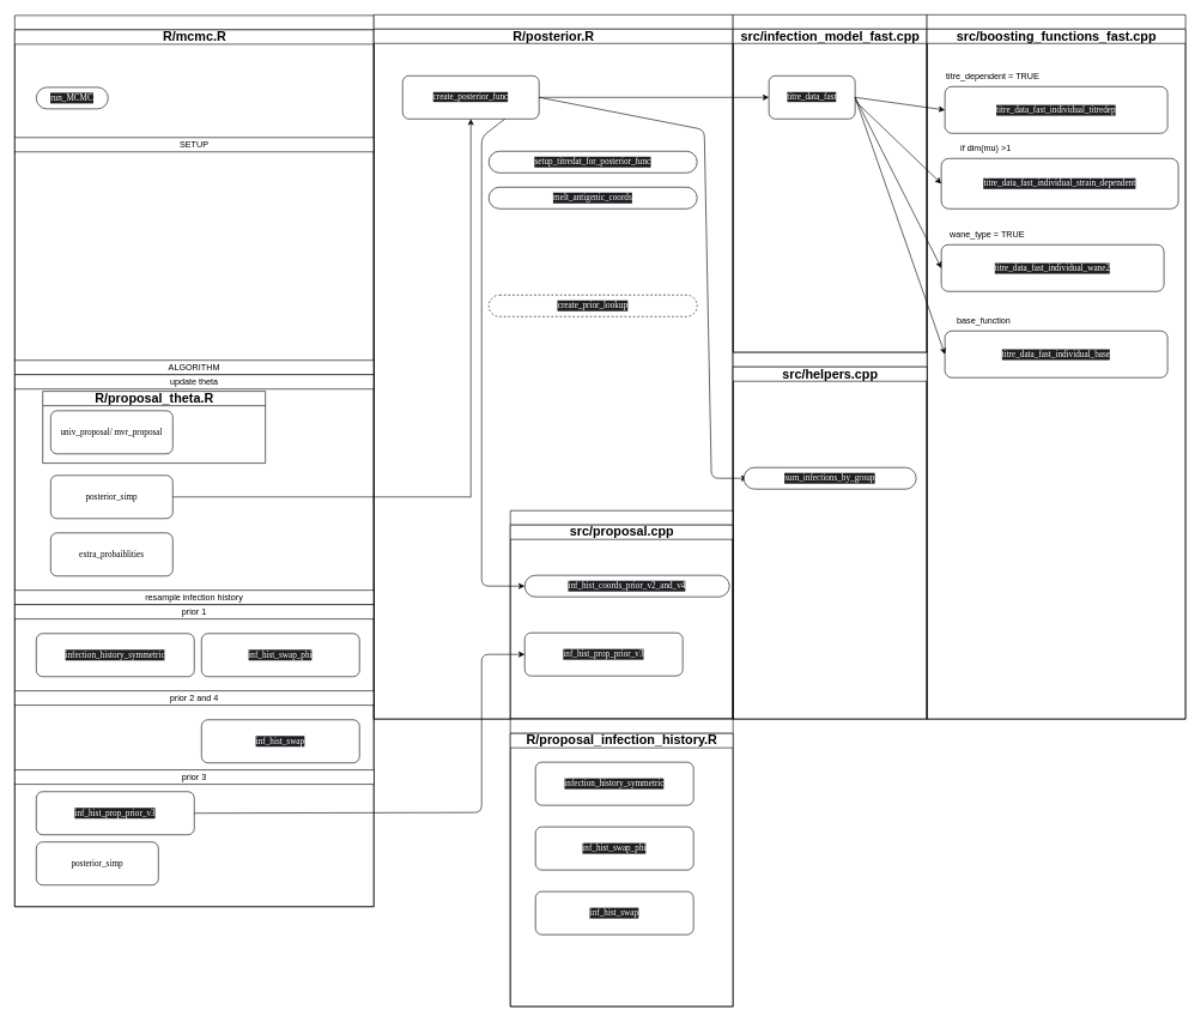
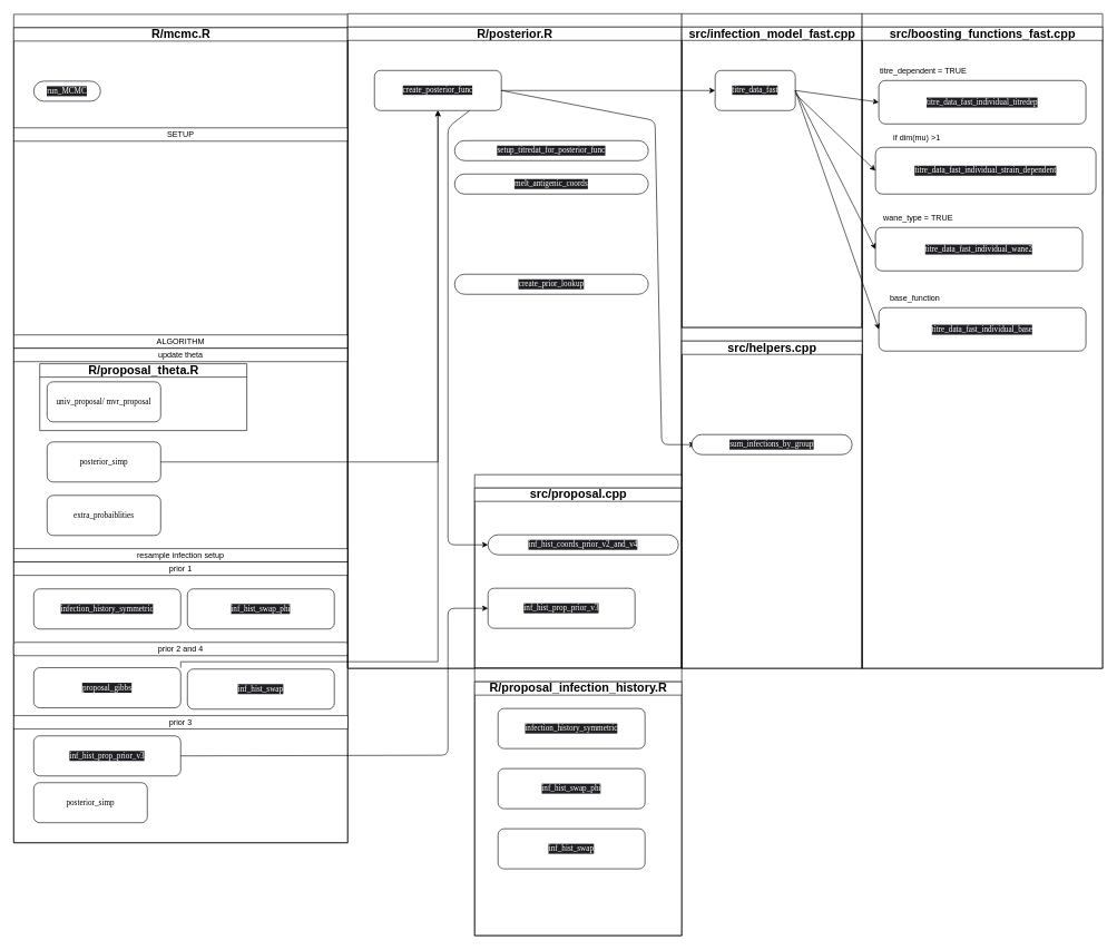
  <mxCell id="0" />
  <mxCell id="1" parent="0" />
  <mxCell id="2" value="" style="swimlane;html=1;childLayout=stackLayout;startSize=20;rounded=0;shadow=0;comic=0;labelBackgroundColor=none;strokeWidth=1;fontFamily=Verdana;fontSize=12;align=center;" parent="1" vertex="1"><mxGeometry x="20" y="21" width="500" height="1240" as="geometry" /></mxCell>
  <mxCell id="3" value="&lt;font style=&quot;font-size: 18px&quot;&gt;R/mcmc.R&lt;/font&gt;" style="swimlane;html=1;startSize=20;" parent="2" vertex="1"><mxGeometry y="20" width="500" height="1220" as="geometry"><mxRectangle y="20" width="30" height="1220" as="alternateBounds" /></mxGeometry></mxCell>
  <mxCell id="4" value="&lt;p class=&quot;p1&quot; style=&quot;margin: 0px ; font-stretch: normal ; line-height: normal ; font-family: &amp;#34;menlo&amp;#34; ; color: rgb(255 , 255 , 255) ; background-color: rgb(31 , 31 , 36)&quot;&gt;run_MCMC&lt;/p&gt;" style="rounded=1;whiteSpace=wrap;html=1;shadow=0;comic=0;labelBackgroundColor=none;strokeWidth=1;fontFamily=Verdana;fontSize=12;align=center;arcSize=50;" parent="3" vertex="1"><mxGeometry x="30" y="80" width="100" height="30" as="geometry" /></mxCell>
  <mxCell id="5" value="&lt;p class=&quot;p1&quot; style=&quot;margin: 0px ; font-stretch: normal ; line-height: normal ; font-family: &amp;#34;menlo&amp;#34; ; color: rgb(255 , 255 , 255) ; background-color: rgb(31 , 31 , 36)&quot;&gt;infection_history_symmetric&lt;/p&gt;" style="rounded=1;whiteSpace=wrap;html=1;" vertex="1" parent="3"><mxGeometry x="30" y="840" width="220" height="60" as="geometry" /></mxCell>
  <mxCell id="6" value="&lt;p class=&quot;p1&quot; style=&quot;margin: 0px ; font-stretch: normal ; line-height: normal ; font-family: &amp;#34;menlo&amp;#34;&quot;&gt;&lt;span style=&quot;background-color: rgb(255 , 255 , 255)&quot;&gt;univ_proposal/ mvr_proposal&lt;/span&gt;&lt;/p&gt;" style="rounded=1;whiteSpace=wrap;html=1;" vertex="1" parent="3"><mxGeometry x="50" y="530" width="170" height="60" as="geometry" /></mxCell>
  <mxCell id="7" value="&lt;p class=&quot;p1&quot; style=&quot;margin: 0px ; font-stretch: normal ; line-height: normal ; font-family: &amp;#34;menlo&amp;#34;&quot;&gt;&lt;span style=&quot;background-color: rgb(255 , 255 , 255)&quot;&gt;posterior_simp&lt;/span&gt;&lt;/p&gt;" style="rounded=1;whiteSpace=wrap;html=1;" vertex="1" parent="3"><mxGeometry x="50" y="620" width="170" height="60" as="geometry" /></mxCell>
  <mxCell id="8" value="&lt;p class=&quot;p1&quot; style=&quot;margin: 0px ; font-stretch: normal ; line-height: normal ; font-family: &amp;#34;menlo&amp;#34;&quot;&gt;&lt;span style=&quot;background-color: rgb(255 , 255 , 255)&quot;&gt;extra_probaiblities&lt;/span&gt;&lt;/p&gt;" style="rounded=1;whiteSpace=wrap;html=1;" vertex="1" parent="3"><mxGeometry x="50" y="700" width="170" height="60" as="geometry" /></mxCell>
+ <mxCell id="9" value="&lt;p class=&quot;p1&quot; style=&quot;margin: 0px ; font-stretch: normal ; line-height: normal ; font-family: &amp;#34;menlo&amp;#34; ; color: rgb(255 , 255 , 255) ; background-color: rgb(31 , 31 , 36)&quot;&gt;proposal_gibbs&lt;/p&gt;" style="rounded=1;whiteSpace=wrap;html=1;" vertex="1" parent="3"><mxGeometry x="30" y="958" width="220" height="60" as="geometry" /></mxCell>
  <mxCell id="10" value="&lt;p class=&quot;p1&quot; style=&quot;margin: 0px ; font-stretch: normal ; line-height: normal ; font-family: &amp;#34;menlo&amp;#34; ; color: rgb(255 , 255 , 255) ; background-color: rgb(31 , 31 , 36)&quot;&gt;inf_hist_prop_prior_v3&lt;/p&gt;" style="rounded=1;whiteSpace=wrap;html=1;" vertex="1" parent="3"><mxGeometry x="30" y="1060" width="220" height="60" as="geometry" /></mxCell>
  <mxCell id="11" value="&lt;p class=&quot;p1&quot; style=&quot;margin: 0px ; font-stretch: normal ; line-height: normal ; font-family: &amp;#34;menlo&amp;#34;&quot;&gt;&lt;span style=&quot;background-color: rgb(255 , 255 , 255)&quot;&gt;posterior_simp&lt;/span&gt;&lt;/p&gt;" style="rounded=1;whiteSpace=wrap;html=1;" vertex="1" parent="3"><mxGeometry x="30" y="1130" width="170" height="60" as="geometry" /></mxCell>
  <mxCell id="12" value="SETUP" style="rounded=0;whiteSpace=wrap;html=1;" vertex="1" parent="3"><mxGeometry y="150" width="500" height="20" as="geometry" /></mxCell>
  <mxCell id="13" value="ALGORITHM" style="rounded=0;whiteSpace=wrap;html=1;" vertex="1" parent="3"><mxGeometry y="460" width="500" height="20" as="geometry" /></mxCell>
  <mxCell id="14" value="update theta" style="rounded=0;whiteSpace=wrap;html=1;" vertex="1" parent="3"><mxGeometry y="480" width="500" height="20" as="geometry" /></mxCell>
- <mxCell id="15" value="resample infection history" style="rounded=0;whiteSpace=wrap;html=1;" vertex="1" parent="3"><mxGeometry y="780" width="500" height="20" as="geometry" /></mxCell>
+ <mxCell id="15" value="resample infection setup" style="rounded=0;whiteSpace=wrap;html=1;" vertex="1" parent="3"><mxGeometry y="780" width="500" height="20" as="geometry" /></mxCell>
  <mxCell id="16" value="prior 1" style="rounded=0;whiteSpace=wrap;html=1;" vertex="1" parent="3"><mxGeometry y="800" width="500" height="20" as="geometry" /></mxCell>
- <mxCell id="17" value="prior 2 and 4" style="rounded=0;whiteSpace=wrap;html=1;" vertex="1" parent="3"><mxGeometry y="920" width="500" height="20" as="geometry" /></mxCell>
+ <mxCell id="17" value="prior 2 and 4" style="whiteSpace=wrap;html=1;rounded=1;" vertex="1" parent="3"><mxGeometry y="920" width="500" height="20" as="geometry" /></mxCell>
  <mxCell id="18" value="prior 3" style="rounded=0;whiteSpace=wrap;html=1;" vertex="1" parent="3"><mxGeometry y="1030" width="500" height="20" as="geometry" /></mxCell>
  <mxCell id="19" value="&lt;span style=&quot;font-size: 18px&quot;&gt;R/proposal_theta.R&lt;/span&gt;" style="swimlane;html=1;startSize=20;" vertex="1" parent="3"><mxGeometry x="39" y="503" width="310" height="100" as="geometry"><mxRectangle y="20" width="30" height="1220" as="alternateBounds" /></mxGeometry></mxCell>
  <mxCell id="20" value="&lt;p class=&quot;p1&quot; style=&quot;margin: 0px ; font-stretch: normal ; line-height: normal ; font-family: &amp;#34;menlo&amp;#34; ; color: rgb(255 , 255 , 255) ; background-color: rgb(31 , 31 , 36)&quot;&gt;inf_hist_swap_phi&lt;/p&gt;" style="rounded=1;whiteSpace=wrap;html=1;" vertex="1" parent="3"><mxGeometry x="260" y="840" width="220" height="60" as="geometry" /></mxCell>
  <mxCell id="21" value="&lt;p class=&quot;p1&quot; style=&quot;margin: 0px ; font-stretch: normal ; line-height: normal ; font-family: &amp;#34;menlo&amp;#34; ; color: rgb(255 , 255 , 255) ; background-color: rgb(31 , 31 , 36)&quot;&gt;inf_hist_swap&lt;/p&gt;" style="rounded=1;whiteSpace=wrap;html=1;" vertex="1" parent="3"><mxGeometry x="260" y="960" width="220" height="60" as="geometry" /></mxCell>
  <mxCell id="22" value="" style="swimlane;html=1;childLayout=stackLayout;startSize=20;rounded=0;shadow=0;comic=0;labelBackgroundColor=none;strokeWidth=1;fontFamily=Verdana;fontSize=12;align=center;" vertex="1" parent="1"><mxGeometry x="520" y="20" width="500" height="980" as="geometry" /></mxCell>
  <mxCell id="23" value="&lt;font style=&quot;font-size: 18px&quot;&gt;R/posterior.R&lt;/font&gt;" style="swimlane;html=1;startSize=20;" vertex="1" parent="22"><mxGeometry y="20" width="500" height="960" as="geometry"><mxRectangle y="20" width="30" height="1220" as="alternateBounds" /></mxGeometry></mxCell>
  <mxCell id="24" value="&lt;meta charset=&quot;utf-8&quot;&gt;&lt;span style=&quot;color: rgb(255, 255, 255); font-family: menlo; font-size: 12px; font-style: normal; font-weight: 400; letter-spacing: normal; text-align: center; text-indent: 0px; text-transform: none; word-spacing: 0px; background-color: rgb(31, 31, 36); display: inline; float: none;&quot;&gt;create_posterior_func&lt;/span&gt;" style="whiteSpace=wrap;html=1;rounded=1;" vertex="1" parent="23"><mxGeometry x="40" y="65" width="190" height="60" as="geometry" /></mxCell>
  <mxCell id="25" value="&lt;p class=&quot;p1&quot; style=&quot;margin: 0px ; font-stretch: normal ; line-height: normal ; font-family: &amp;#34;menlo&amp;#34; ; color: rgb(255 , 255 , 255) ; background-color: rgb(31 , 31 , 36)&quot;&gt;melt_antigenic_coords&lt;/p&gt;" style="rounded=1;whiteSpace=wrap;html=1;shadow=0;comic=0;labelBackgroundColor=none;strokeWidth=1;fontFamily=Verdana;fontSize=12;align=center;arcSize=50;" vertex="1" parent="23"><mxGeometry x="160" y="220" width="290" height="30" as="geometry" /></mxCell>
  <mxCell id="26" value="&lt;p class=&quot;p1&quot; style=&quot;margin: 0px ; font-stretch: normal ; line-height: normal ; font-family: &amp;#34;menlo&amp;#34; ; color: rgb(255 , 255 , 255) ; background-color: rgb(31 , 31 , 36)&quot;&gt;setup_titredat_for_posterior_func&lt;/p&gt;" style="rounded=1;whiteSpace=wrap;html=1;shadow=0;comic=0;labelBackgroundColor=none;strokeWidth=1;fontFamily=Verdana;fontSize=12;align=center;arcSize=50;" vertex="1" parent="23"><mxGeometry x="160" y="170" width="290" height="30" as="geometry" /></mxCell>
- <mxCell id="27" value="&lt;p class=&quot;p1&quot; style=&quot;margin: 0px ; font-stretch: normal ; line-height: normal ; font-family: &amp;#34;menlo&amp;#34; ; color: rgb(255 , 255 , 255) ; background-color: rgb(31 , 31 , 36)&quot;&gt;create_prior_lookup&lt;/p&gt;" style="rounded=1;whiteSpace=wrap;html=1;shadow=0;comic=0;labelBackgroundColor=none;strokeWidth=1;fontFamily=Verdana;fontSize=12;align=center;arcSize=50;dashed=1;" vertex="1" parent="23"><mxGeometry x="160" y="370" width="290" height="30" as="geometry" /></mxCell>
+ <mxCell id="27" value="&lt;p class=&quot;p1&quot; style=&quot;margin: 0px ; font-stretch: normal ; line-height: normal ; font-family: &amp;#34;menlo&amp;#34; ; color: rgb(255 , 255 , 255) ; background-color: rgb(31 , 31 , 36)&quot;&gt;create_prior_lookup&lt;/p&gt;" style="rounded=1;whiteSpace=wrap;html=1;shadow=0;comic=0;labelBackgroundColor=none;strokeWidth=1;fontFamily=Verdana;fontSize=12;align=center;arcSize=50;" vertex="1" parent="23"><mxGeometry x="160" y="370" width="290" height="30" as="geometry" /></mxCell>
  <mxCell id="28" value="" style="endArrow=classic;html=1;entryX=0;entryY=0.5;entryDx=0;entryDy=0;exitX=1;exitY=0.5;exitDx=0;exitDy=0;" edge="1" parent="23" source="24"><mxGeometry width="50" height="50" relative="1" as="geometry"><mxPoint x="220" y="160" as="sourcePoint" /><mxPoint x="520" y="625" as="targetPoint" /><Array as="points"><mxPoint x="460" y="140" /><mxPoint x="470" y="625" /></Array></mxGeometry></mxCell>
  <mxCell id="29" value="" style="swimlane;html=1;childLayout=stackLayout;startSize=20;rounded=0;shadow=0;comic=0;labelBackgroundColor=none;strokeWidth=1;fontFamily=Verdana;fontSize=12;align=center;" vertex="1" parent="23"><mxGeometry x="190" y="670" width="310" height="290" as="geometry" /></mxCell>
  <mxCell id="30" value="&lt;span style=&quot;font-size: 18px&quot;&gt;src/proposal.cpp&lt;/span&gt;" style="swimlane;html=1;startSize=20;" vertex="1" parent="29"><mxGeometry y="20" width="310" height="270" as="geometry"><mxRectangle y="20" width="30" height="1220" as="alternateBounds" /></mxGeometry></mxCell>
  <mxCell id="31" value="&lt;p class=&quot;p1&quot; style=&quot;margin: 0px ; font-stretch: normal ; line-height: normal ; font-family: &amp;#34;menlo&amp;#34; ; color: rgb(255 , 255 , 255) ; background-color: rgb(31 , 31 , 36)&quot;&gt;inf_hist_coords_prior_v2_and_v4&lt;/p&gt;" style="rounded=1;whiteSpace=wrap;html=1;shadow=0;comic=0;labelBackgroundColor=none;strokeWidth=1;fontFamily=Verdana;fontSize=12;align=center;arcSize=50;" vertex="1" parent="30"><mxGeometry x="20" y="70" width="285" height="30" as="geometry" /></mxCell>
  <mxCell id="32" value="&lt;p class=&quot;p1&quot; style=&quot;margin: 0px ; font-stretch: normal ; line-height: normal ; font-family: &amp;#34;menlo&amp;#34; ; color: rgb(255 , 255 , 255) ; background-color: rgb(31 , 31 , 36)&quot;&gt;inf_hist_prop_prior_v3&lt;/p&gt;" style="rounded=1;whiteSpace=wrap;html=1;" vertex="1" parent="30"><mxGeometry x="20" y="150" width="220" height="60" as="geometry" /></mxCell>
  <mxCell id="33" value="" style="endArrow=classic;html=1;exitX=0.75;exitY=1;exitDx=0;exitDy=0;entryX=0;entryY=0.5;entryDx=0;entryDy=0;" edge="1" parent="23" source="24" target="31"><mxGeometry width="50" height="50" relative="1" as="geometry"><mxPoint x="260" y="640" as="sourcePoint" /><mxPoint x="310" y="590" as="targetPoint" /><Array as="points"><mxPoint x="150" y="150" /><mxPoint x="150" y="775" /></Array></mxGeometry></mxCell>
  <mxCell id="34" value="" style="edgeStyle=orthogonalEdgeStyle;rounded=0;orthogonalLoop=1;jettySize=auto;html=1;" edge="1" parent="1" source="7" target="24"><mxGeometry relative="1" as="geometry" /></mxCell>
  <mxCell id="35" value="" style="swimlane;html=1;childLayout=stackLayout;startSize=20;rounded=0;shadow=0;comic=0;labelBackgroundColor=none;strokeWidth=1;fontFamily=Verdana;fontSize=12;align=center;" vertex="1" parent="1"><mxGeometry x="1020" y="20" width="270" height="470" as="geometry" /></mxCell>
  <mxCell id="36" value="&lt;font style=&quot;font-size: 18px&quot;&gt;src/infection_model_fast.cpp&lt;/font&gt;" style="swimlane;html=1;startSize=20;" vertex="1" parent="35"><mxGeometry y="20" width="270" height="450" as="geometry"><mxRectangle y="20" width="30" height="1220" as="alternateBounds" /></mxGeometry></mxCell>
  <mxCell id="37" value="&lt;meta charset=&quot;utf-8&quot;&gt;&lt;span style=&quot;color: rgb(255, 255, 255); font-family: menlo; font-size: 12px; font-style: normal; font-weight: 400; letter-spacing: normal; text-align: center; text-indent: 0px; text-transform: none; word-spacing: 0px; background-color: rgb(31, 31, 36); display: inline; float: none;&quot;&gt;titre_data_fast&lt;/span&gt;" style="whiteSpace=wrap;html=1;rounded=1;" vertex="1" parent="36"><mxGeometry x="50" y="65" width="120" height="60" as="geometry" /></mxCell>
  <mxCell id="38" value="" style="edgeStyle=orthogonalEdgeStyle;rounded=0;orthogonalLoop=1;jettySize=auto;html=1;" edge="1" parent="1" source="24" target="37"><mxGeometry relative="1" as="geometry" /></mxCell>
  <mxCell id="39" value="" style="swimlane;html=1;childLayout=stackLayout;startSize=20;rounded=0;shadow=0;comic=0;labelBackgroundColor=none;strokeWidth=1;fontFamily=Verdana;fontSize=12;align=center;" vertex="1" parent="1"><mxGeometry x="1290" y="20" width="360" height="980" as="geometry" /></mxCell>
  <mxCell id="40" value="&lt;font style=&quot;font-size: 18px&quot;&gt;src/boosting_functions_fast.cpp&lt;/font&gt;" style="swimlane;html=1;startSize=20;" vertex="1" parent="39"><mxGeometry y="20" width="360" height="960" as="geometry"><mxRectangle y="20" width="30" height="1220" as="alternateBounds" /></mxGeometry></mxCell>
  <mxCell id="41" value="" style="swimlane;html=1;childLayout=stackLayout;startSize=20;rounded=0;shadow=0;comic=0;labelBackgroundColor=none;strokeWidth=1;fontFamily=Verdana;fontSize=12;align=center;" vertex="1" parent="40"><mxGeometry x="-270" y="450" width="270" height="510" as="geometry" /></mxCell>
  <mxCell id="42" value="&lt;span style=&quot;font-size: 18px&quot;&gt;src/helpers.cpp&lt;/span&gt;" style="swimlane;html=1;startSize=20;" vertex="1" parent="41"><mxGeometry y="20" width="270" height="490" as="geometry"><mxRectangle y="20" width="30" height="1220" as="alternateBounds" /></mxGeometry></mxCell>
  <mxCell id="43" value="&lt;p class=&quot;p1&quot; style=&quot;margin: 0px ; font-stretch: normal ; line-height: normal ; font-family: &amp;#34;menlo&amp;#34; ; color: rgb(255 , 255 , 255) ; background-color: rgb(31 , 31 , 36)&quot;&gt;sum_infections_by_group&lt;/p&gt;" style="rounded=1;whiteSpace=wrap;html=1;shadow=0;comic=0;labelBackgroundColor=none;strokeWidth=1;fontFamily=Verdana;fontSize=12;align=center;arcSize=50;" vertex="1" parent="42"><mxGeometry x="15" y="140" width="240" height="30" as="geometry" /></mxCell>
  <mxCell id="44" value="&lt;p class=&quot;p1&quot; style=&quot;margin: 0px ; font-stretch: normal ; line-height: normal ; font-family: &amp;#34;menlo&amp;#34; ; color: rgb(255 , 255 , 255) ; background-color: rgb(31 , 31 , 36)&quot;&gt;titre_data_fast_individual_base&lt;/p&gt;" style="whiteSpace=wrap;html=1;rounded=1;" vertex="1" parent="40"><mxGeometry x="25" y="420" width="310" height="65" as="geometry" /></mxCell>
  <mxCell id="45" value="&lt;p class=&quot;p1&quot;&gt;base_function&lt;/p&gt;" style="text;whiteSpace=wrap;html=1;" vertex="1" parent="40"><mxGeometry x="40" y="380" width="100" height="50" as="geometry" /></mxCell>
  <mxCell id="46" value="&lt;p class=&quot;p1&quot;&gt;wane_type = TRUE&lt;/p&gt;" style="text;whiteSpace=wrap;html=1;" vertex="1" parent="40"><mxGeometry x="30" y="260" width="150" height="50" as="geometry" /></mxCell>
  <mxCell id="47" value="&lt;p class=&quot;p1&quot;&gt;if dim(mu) &amp;gt;1&lt;/p&gt;" style="text;whiteSpace=wrap;html=1;" vertex="1" parent="40"><mxGeometry x="45" y="140" width="120" height="50" as="geometry" /></mxCell>
  <mxCell id="48" value="&lt;p class=&quot;p1&quot;&gt;titre_dependent = TRUE&lt;/p&gt;" style="text;whiteSpace=wrap;html=1;" vertex="1" parent="40"><mxGeometry x="25" y="40" width="160" height="50" as="geometry" /></mxCell>
  <mxCell id="49" value="&lt;p class=&quot;p1&quot; style=&quot;margin: 0px ; font-stretch: normal ; line-height: normal ; font-family: &amp;#34;menlo&amp;#34; ; color: rgb(255 , 255 , 255) ; background-color: rgb(31 , 31 , 36)&quot;&gt;titre_data_fast_individual_wane2&lt;/p&gt;" style="whiteSpace=wrap;html=1;rounded=1;" vertex="1" parent="40"><mxGeometry x="20" y="300" width="310" height="65" as="geometry" /></mxCell>
  <mxCell id="50" value="&lt;p class=&quot;p1&quot; style=&quot;margin: 0px ; font-stretch: normal ; line-height: normal ; font-family: &amp;#34;menlo&amp;#34; ; color: rgb(255 , 255 , 255) ; background-color: rgb(31 , 31 , 36)&quot;&gt;titre_data_fast_individual_titredep&lt;/p&gt;" style="whiteSpace=wrap;html=1;rounded=1;" vertex="1" parent="40"><mxGeometry x="25" y="80" width="310" height="65" as="geometry" /></mxCell>
  <mxCell id="51" value="&lt;p class=&quot;p1&quot; style=&quot;margin: 0px ; font-stretch: normal ; line-height: normal ; font-family: &amp;#34;menlo&amp;#34; ; color: rgb(255 , 255 , 255) ; background-color: rgb(31 , 31 , 36)&quot;&gt;titre_data_fast_individual_strain_dependent&lt;/p&gt;" style="whiteSpace=wrap;html=1;rounded=1;" vertex="1" parent="40"><mxGeometry x="20" y="180" width="330" height="70" as="geometry" /></mxCell>
  <mxCell id="52" value="" style="endArrow=classic;html=1;entryX=0;entryY=0.5;entryDx=0;entryDy=0;exitX=1;exitY=0.5;exitDx=0;exitDy=0;" edge="1" parent="1" source="37" target="44"><mxGeometry width="50" height="50" relative="1" as="geometry"><mxPoint x="1070" y="260" as="sourcePoint" /><mxPoint x="1120" y="210" as="targetPoint" /><Array as="points" /></mxGeometry></mxCell>
  <mxCell id="53" value="" style="endArrow=classic;html=1;entryX=0;entryY=0.5;entryDx=0;entryDy=0;exitX=1;exitY=0.5;exitDx=0;exitDy=0;" edge="1" parent="1" source="37" target="49"><mxGeometry width="50" height="50" relative="1" as="geometry"><mxPoint x="1190" y="140" as="sourcePoint" /><mxPoint x="1320" y="142.5" as="targetPoint" /><Array as="points" /></mxGeometry></mxCell>
  <mxCell id="54" value="" style="endArrow=classic;html=1;entryX=0;entryY=0.5;entryDx=0;entryDy=0;exitX=1;exitY=0.5;exitDx=0;exitDy=0;" edge="1" parent="1" source="37" target="50"><mxGeometry width="50" height="50" relative="1" as="geometry"><mxPoint x="1200" y="150" as="sourcePoint" /><mxPoint x="1330" y="252.5" as="targetPoint" /><Array as="points" /></mxGeometry></mxCell>
  <mxCell id="55" value="" style="endArrow=classic;html=1;entryX=0;entryY=0.5;entryDx=0;entryDy=0;" edge="1" parent="1" target="51"><mxGeometry width="50" height="50" relative="1" as="geometry"><mxPoint x="1190" y="140" as="sourcePoint" /><mxPoint x="1330" y="352.5" as="targetPoint" /><Array as="points" /></mxGeometry></mxCell>
  <mxCell id="56" value="" style="endArrow=classic;html=1;exitX=1;exitY=0.5;exitDx=0;exitDy=0;entryX=0;entryY=0.5;entryDx=0;entryDy=0;" edge="1" parent="1" source="10" target="32"><mxGeometry width="50" height="50" relative="1" as="geometry"><mxPoint x="780" y="680" as="sourcePoint" /><mxPoint x="830" y="630" as="targetPoint" /><Array as="points"><mxPoint x="670" y="1130" /><mxPoint x="670" y="910" /></Array></mxGeometry></mxCell>
+ <mxCell id="57" value="" style="edgeStyle=orthogonalEdgeStyle;rounded=0;orthogonalLoop=1;jettySize=auto;html=1;exitX=1;exitY=0;exitDx=0;exitDy=0;entryX=0.5;entryY=1;entryDx=0;entryDy=0;" edge="1" parent="1" source="9" target="24"><mxGeometry relative="1" as="geometry"><mxPoint x="240" y="745" as="sourcePoint" /><mxPoint x="655" y="220" as="targetPoint" /><Array as="points"><mxPoint x="655" y="990" /></Array></mxGeometry></mxCell>
  <mxCell id="58" value="" style="swimlane;html=1;childLayout=stackLayout;startSize=20;rounded=0;shadow=0;comic=0;labelBackgroundColor=none;strokeWidth=1;fontFamily=Verdana;fontSize=12;align=center;" vertex="1" parent="1"><mxGeometry x="710" y="1000" width="310" height="400" as="geometry" /></mxCell>
  <mxCell id="59" value="&lt;span style=&quot;font-size: 18px&quot;&gt;R/proposal_infection_history.R&lt;/span&gt;" style="swimlane;html=1;startSize=20;" vertex="1" parent="58"><mxGeometry y="20" width="310" height="380" as="geometry"><mxRectangle y="20" width="30" height="1220" as="alternateBounds" /></mxGeometry></mxCell>
  <mxCell id="60" value="&lt;p class=&quot;p1&quot; style=&quot;margin: 0px ; font-stretch: normal ; line-height: normal ; font-family: &amp;#34;menlo&amp;#34; ; color: rgb(255 , 255 , 255) ; background-color: rgb(31 , 31 , 36)&quot;&gt;infection_history_symmetric&lt;/p&gt;" style="rounded=1;whiteSpace=wrap;html=1;" vertex="1" parent="59"><mxGeometry x="35" y="40" width="220" height="60" as="geometry" /></mxCell>
  <mxCell id="61" value="&lt;p class=&quot;p1&quot; style=&quot;margin: 0px ; font-stretch: normal ; line-height: normal ; font-family: &amp;#34;menlo&amp;#34; ; color: rgb(255 , 255 , 255) ; background-color: rgb(31 , 31 , 36)&quot;&gt;inf_hist_swap_phi&lt;/p&gt;" style="rounded=1;whiteSpace=wrap;html=1;" vertex="1" parent="59"><mxGeometry x="35" y="130" width="220" height="60" as="geometry" /></mxCell>
  <mxCell id="62" value="&lt;p class=&quot;p1&quot; style=&quot;margin: 0px ; font-stretch: normal ; line-height: normal ; font-family: &amp;#34;menlo&amp;#34; ; color: rgb(255 , 255 , 255) ; background-color: rgb(31 , 31 , 36)&quot;&gt;inf_hist_swap&lt;/p&gt;" style="rounded=1;whiteSpace=wrap;html=1;" vertex="1" parent="59"><mxGeometry x="35" y="220" width="220" height="60" as="geometry" /></mxCell>
